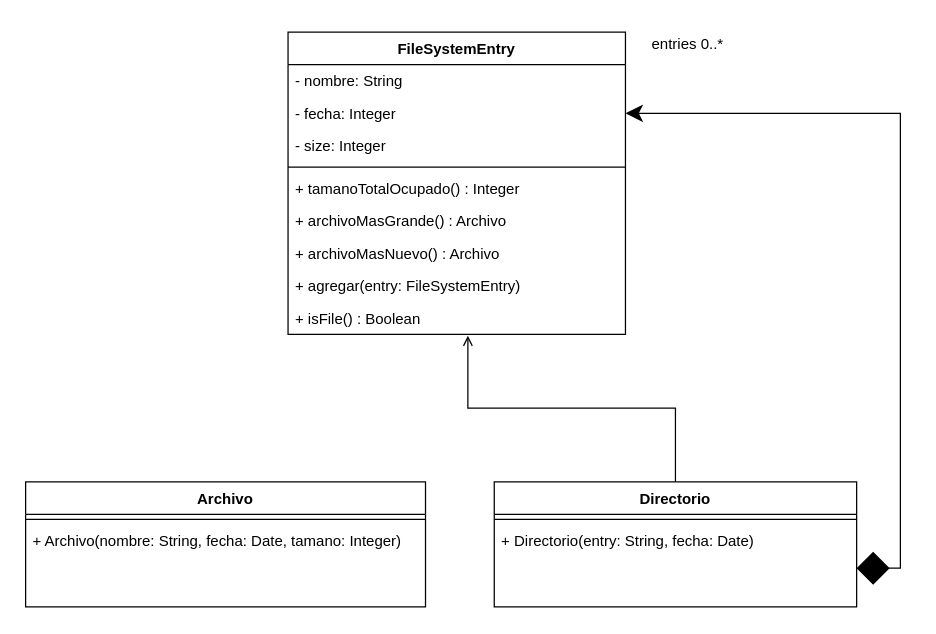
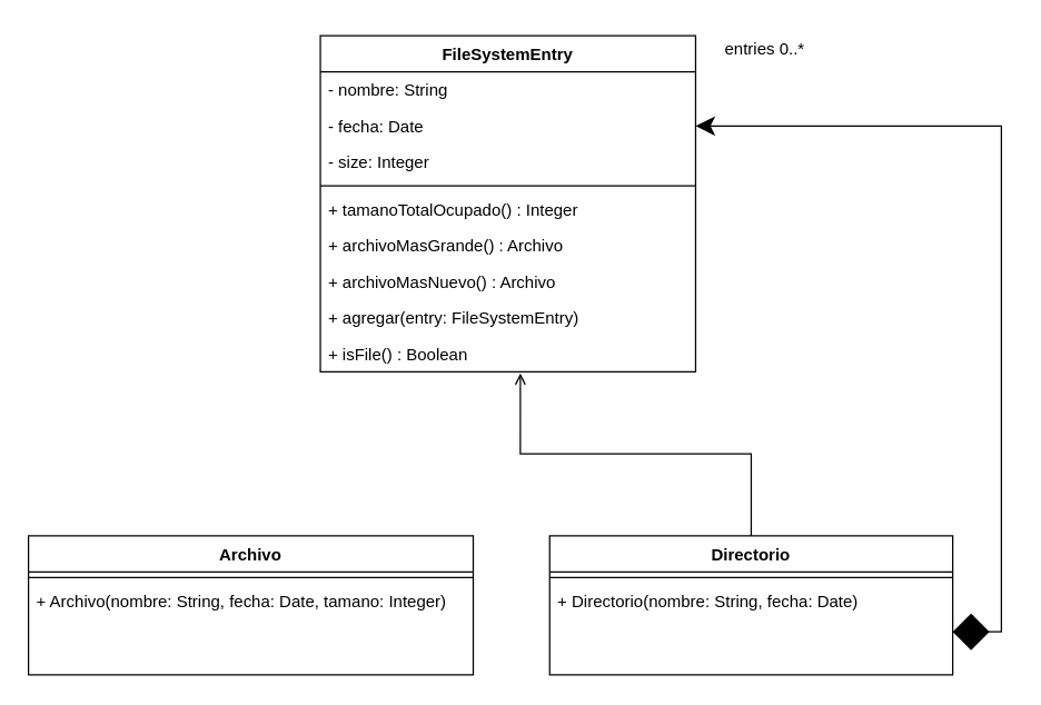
  <mxCell id="0" />
  <mxCell id="1" parent="0" />
  <mxCell id="2" style="edgeStyle=orthogonalEdgeStyle;rounded=0;orthogonalLoop=1;jettySize=auto;html=1;entryX=0.533;entryY=1.038;entryDx=0;entryDy=0;entryPerimeter=0;endArrow=open;" edge="1" parent="1" source="4" target="19"><mxGeometry relative="1" as="geometry"><mxPoint x="367.97" y="355" as="targetPoint" /></mxGeometry></mxCell>
  <mxCell id="3" style="edgeStyle=orthogonalEdgeStyle;rounded=0;orthogonalLoop=1;jettySize=auto;html=1;entryX=1;entryY=0.5;entryDx=0;entryDy=0;startArrow=diamond;startFill=1;endSize=11;jumpSize=13;startSize=24;" edge="1" parent="1" source="4" target="12"><mxGeometry relative="1" as="geometry"><Array as="points"><mxPoint x="720" y="454" /><mxPoint x="720" y="90" /></Array></mxGeometry></mxCell>
  <mxCell id="4" value="Directorio" style="swimlane;fontStyle=1;align=center;verticalAlign=top;childLayout=stackLayout;horizontal=1;startSize=26;horizontalStack=0;resizeParent=1;resizeLast=0;collapsible=1;marginBottom=0;rounded=0;shadow=0;strokeWidth=1;" vertex="1" parent="1"><mxGeometry x="395" y="385" width="290" height="100" as="geometry"><mxRectangle x="230" y="140" width="160" height="26" as="alternateBounds" /></mxGeometry></mxCell>
  <mxCell id="5" value="" style="line;html=1;strokeWidth=1;align=left;verticalAlign=middle;spacingTop=-1;spacingLeft=3;spacingRight=3;rotatable=0;labelPosition=right;points=[];portConstraint=eastwest;" vertex="1" parent="4"><mxGeometry y="26" width="290" height="8" as="geometry" /></mxCell>
- <mxCell id="6" value="+ Directorio(entry: String, fecha: Date)" style="text;align=left;verticalAlign=top;spacingLeft=4;spacingRight=4;overflow=hidden;rotatable=0;points=[[0,0.5],[1,0.5]];portConstraint=eastwest;" vertex="1" parent="4"><mxGeometry y="34" width="290" height="26" as="geometry" /></mxCell>
+ <mxCell id="6" value="+ Directorio(nombre: String, fecha: Date)" style="text;align=left;verticalAlign=top;spacingLeft=4;spacingRight=4;overflow=hidden;rotatable=0;points=[[0,0.5],[1,0.5]];portConstraint=eastwest;" vertex="1" parent="4"><mxGeometry y="34" width="290" height="26" as="geometry" /></mxCell>
  <mxCell id="7" value="Archivo" style="swimlane;fontStyle=1;align=center;verticalAlign=top;childLayout=stackLayout;horizontal=1;startSize=26;horizontalStack=0;resizeParent=1;resizeLast=0;collapsible=1;marginBottom=0;rounded=0;shadow=0;strokeWidth=1;" vertex="1" parent="1"><mxGeometry x="20" y="385" width="320" height="100" as="geometry"><mxRectangle x="230" y="140" width="160" height="26" as="alternateBounds" /></mxGeometry></mxCell>
  <mxCell id="8" value="" style="line;html=1;strokeWidth=1;align=left;verticalAlign=middle;spacingTop=-1;spacingLeft=3;spacingRight=3;rotatable=0;labelPosition=right;points=[];portConstraint=eastwest;" vertex="1" parent="7"><mxGeometry y="26" width="320" height="8" as="geometry" /></mxCell>
  <mxCell id="9" value="+ Archivo(nombre: String, fecha: Date, tamano: Integer)" style="text;align=left;verticalAlign=top;spacingLeft=4;spacingRight=4;overflow=hidden;rotatable=0;points=[[0,0.5],[1,0.5]];portConstraint=eastwest;" vertex="1" parent="7"><mxGeometry y="34" width="320" height="26" as="geometry" /></mxCell>
  <mxCell id="10" value="FileSystemEntry" style="swimlane;fontStyle=1;align=center;verticalAlign=top;childLayout=stackLayout;horizontal=1;startSize=26;horizontalStack=0;resizeParent=1;resizeLast=0;collapsible=1;marginBottom=0;rounded=0;shadow=0;strokeWidth=1;" vertex="1" parent="1"><mxGeometry x="230" y="25" width="270" height="242" as="geometry"><mxRectangle x="230" y="140" width="160" height="26" as="alternateBounds" /></mxGeometry></mxCell>
  <mxCell id="11" value="- nombre: String" style="text;align=left;verticalAlign=top;spacingLeft=4;spacingRight=4;overflow=hidden;rotatable=0;points=[[0,0.5],[1,0.5]];portConstraint=eastwest;rounded=0;shadow=0;html=0;" vertex="1" parent="10"><mxGeometry y="26" width="270" height="26" as="geometry" /></mxCell>
- <mxCell id="12" value="- fecha: Integer" style="text;align=left;verticalAlign=top;spacingLeft=4;spacingRight=4;overflow=hidden;rotatable=0;points=[[0,0.5],[1,0.5]];portConstraint=eastwest;rounded=0;shadow=0;html=0;" vertex="1" parent="10"><mxGeometry y="52" width="270" height="26" as="geometry" /></mxCell>
+ <mxCell id="12" value="- fecha: Date" style="text;align=left;verticalAlign=top;spacingLeft=4;spacingRight=4;overflow=hidden;rotatable=0;points=[[0,0.5],[1,0.5]];portConstraint=eastwest;rounded=0;shadow=0;html=0;" vertex="1" parent="10"><mxGeometry y="52" width="270" height="26" as="geometry" /></mxCell>
  <mxCell id="13" value="- size: Integer" style="text;align=left;verticalAlign=top;spacingLeft=4;spacingRight=4;overflow=hidden;rotatable=0;points=[[0,0.5],[1,0.5]];portConstraint=eastwest;rounded=0;shadow=0;html=0;" vertex="1" parent="10"><mxGeometry y="78" width="270" height="26" as="geometry" /></mxCell>
  <mxCell id="14" value="" style="line;html=1;strokeWidth=1;align=left;verticalAlign=middle;spacingTop=-1;spacingLeft=3;spacingRight=3;rotatable=0;labelPosition=right;points=[];portConstraint=eastwest;" vertex="1" parent="10"><mxGeometry y="104" width="270" height="8" as="geometry" /></mxCell>
  <mxCell id="15" value="+ tamanoTotalOcupado() : Integer" style="text;align=left;verticalAlign=top;spacingLeft=4;spacingRight=4;overflow=hidden;rotatable=0;points=[[0,0.5],[1,0.5]];portConstraint=eastwest;" vertex="1" parent="10"><mxGeometry y="112" width="270" height="26" as="geometry" /></mxCell>
  <mxCell id="16" value="+ archivoMasGrande() : Archivo" style="text;align=left;verticalAlign=top;spacingLeft=4;spacingRight=4;overflow=hidden;rotatable=0;points=[[0,0.5],[1,0.5]];portConstraint=eastwest;" vertex="1" parent="10"><mxGeometry y="138" width="270" height="26" as="geometry" /></mxCell>
  <mxCell id="17" value="+ archivoMasNuevo() : Archivo" style="text;align=left;verticalAlign=top;spacingLeft=4;spacingRight=4;overflow=hidden;rotatable=0;points=[[0,0.5],[1,0.5]];portConstraint=eastwest;" vertex="1" parent="10"><mxGeometry y="164" width="270" height="26" as="geometry" /></mxCell>
  <mxCell id="18" value="+ agregar(entry: FileSystemEntry)" style="text;align=left;verticalAlign=top;spacingLeft=4;spacingRight=4;overflow=hidden;rotatable=0;points=[[0,0.5],[1,0.5]];portConstraint=eastwest;" vertex="1" parent="10"><mxGeometry y="190" width="270" height="26" as="geometry" /></mxCell>
  <mxCell id="19" value="+ isFile() : Boolean" style="text;align=left;verticalAlign=top;spacingLeft=4;spacingRight=4;overflow=hidden;rotatable=0;points=[[0,0.5],[1,0.5]];portConstraint=eastwest;" vertex="1" parent="10"><mxGeometry y="216" width="270" height="26" as="geometry" /></mxCell>
  <mxCell id="20" value="entries 0..*" style="text;html=1;strokeColor=none;fillColor=none;align=center;verticalAlign=middle;whiteSpace=wrap;rounded=0;" vertex="1" parent="1"><mxGeometry x="520" y="20" width="60" height="30" as="geometry" /></mxCell>
